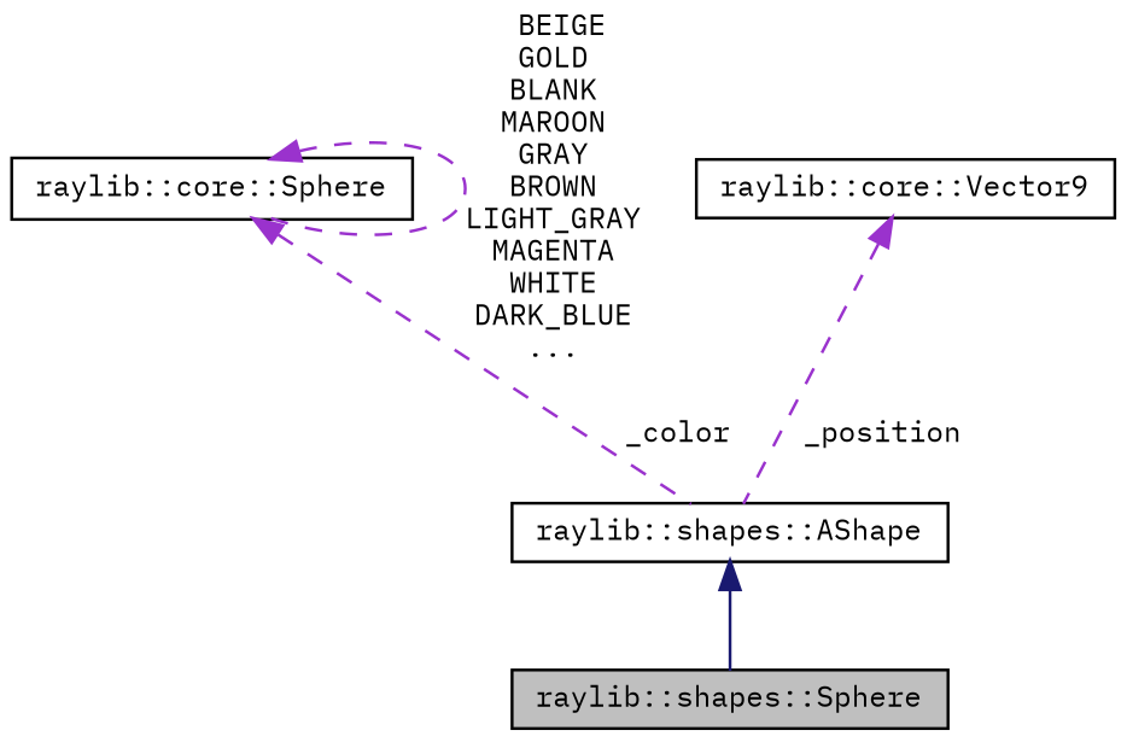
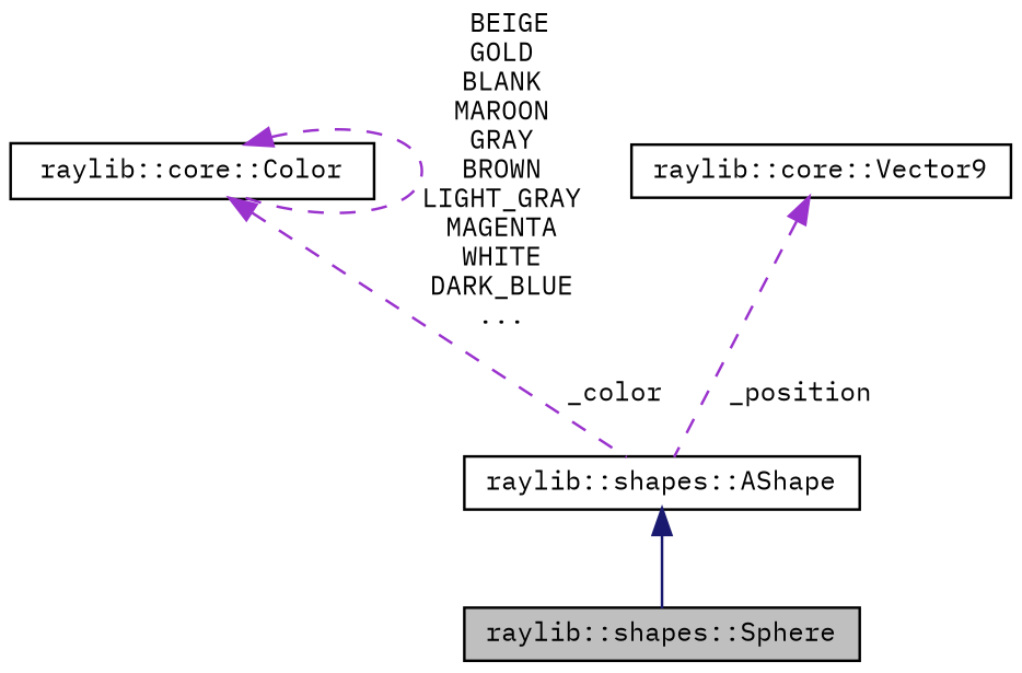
  digraph {
    fontname="IBM Plex Mono"
    node [color=black fillcolor=white fontname="IBM Plex Mono" fontsize=10 shape=record style=filled]
    edge [color=darkorchid3 dir=back fontname="IBM Plex Mono" fontsize=10 labelfontname=Helvetica labelfontsize=10 style=dashed]
    n1 [fillcolor=grey75 fontcolor=black height=0.2 label="raylib::shapes::Sphere" width=0.4]
    n2 [height=0.2 label="raylib::shapes::AShape" width=0.4]
-   n3 [height=0.2 label="raylib::core::Sphere" width=0.4]
+   n3 [height=0.2 label="raylib::core::Color" width=0.4]
    n4 [height=0.2 label="raylib::core::Vector9" width=0.4]
    n2 -> n1 [color=midnightblue style=solid]
    n3 -> n2 [label=" _color"]
    n3 -> n3 [label=" BEIGE\nGOLD\nBLANK\nMAROON\nGRAY\nBROWN\nLIGHT_GRAY\nMAGENTA\nWHITE\nDARK_BLUE\n..."]
    n4 -> n2 [label=" _position"]
  }
